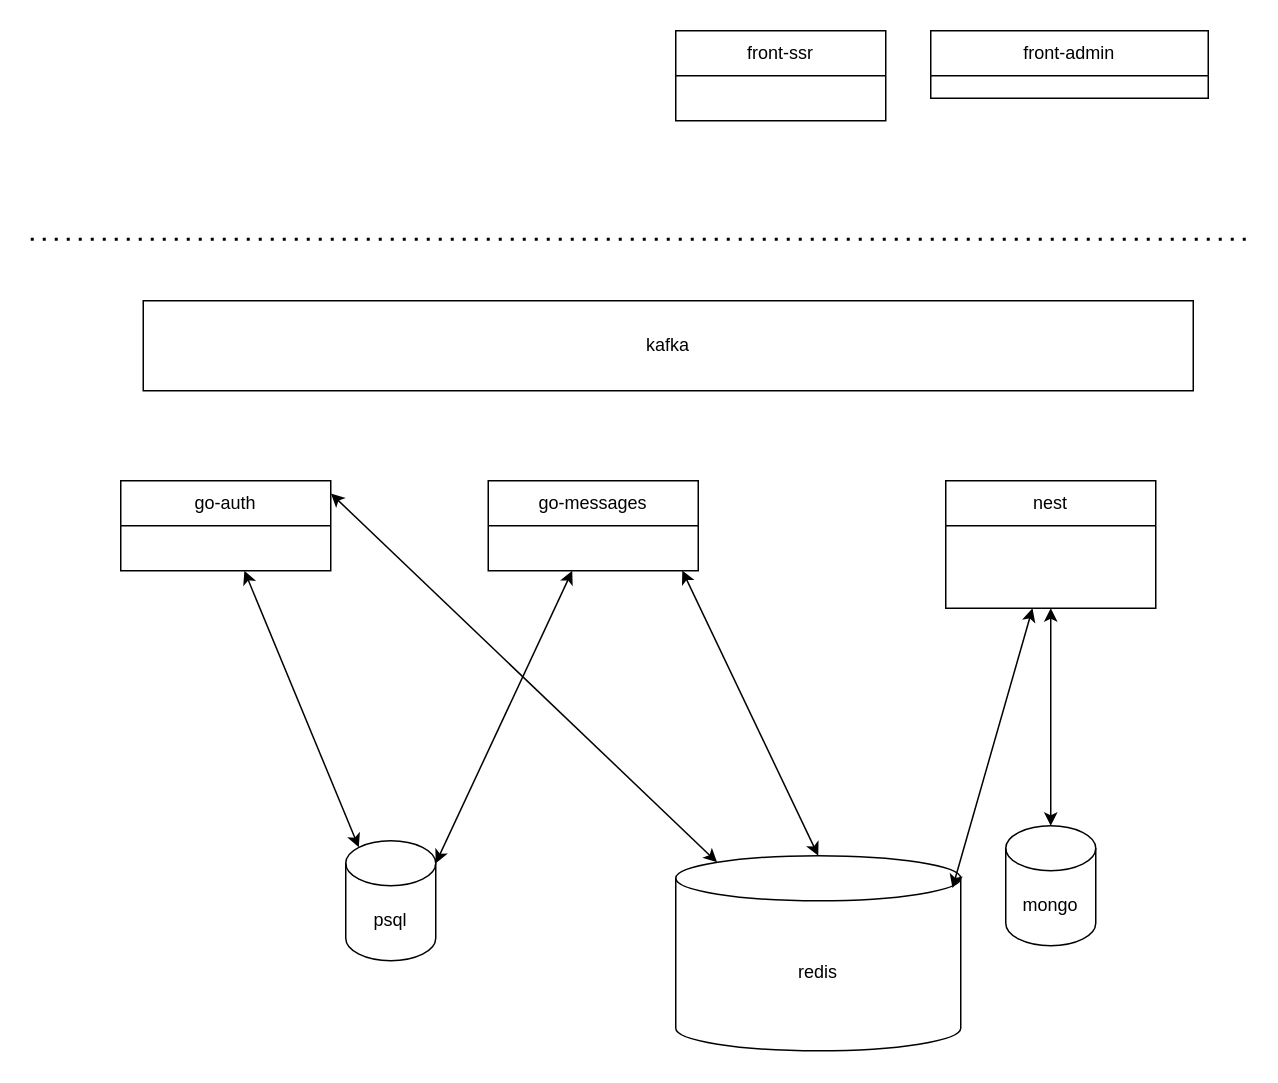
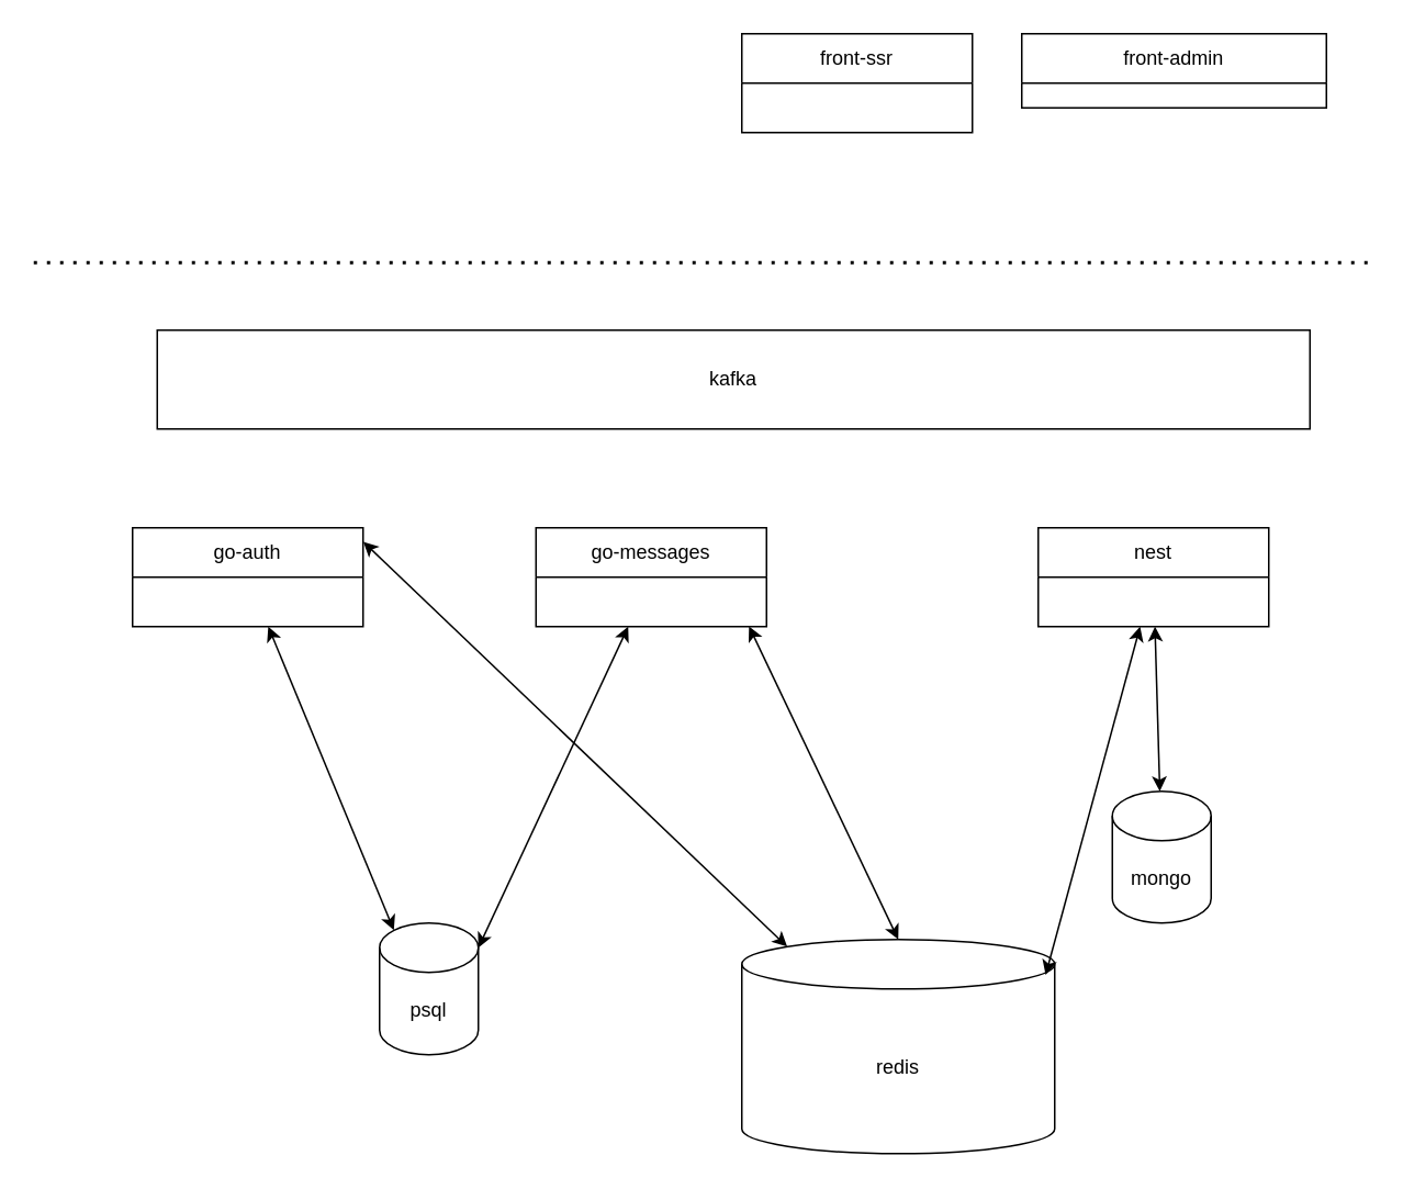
  <mxCell id="0" />
  <mxCell id="1" parent="0" />
  <mxCell id="2" value="go-auth" style="swimlane;fontStyle=0;childLayout=stackLayout;horizontal=1;startSize=30;horizontalStack=0;resizeParent=1;resizeParentMax=0;resizeLast=0;collapsible=1;marginBottom=0;whiteSpace=wrap;html=1;" vertex="1" parent="1"><mxGeometry x="80" y="320" width="140" height="60" as="geometry" /></mxCell>
  <mxCell id="3" value="go-messages" style="swimlane;fontStyle=0;childLayout=stackLayout;horizontal=1;startSize=30;horizontalStack=0;resizeParent=1;resizeParentMax=0;resizeLast=0;collapsible=1;marginBottom=0;whiteSpace=wrap;html=1;" vertex="1" parent="1"><mxGeometry x="325" y="320" width="140" height="60" as="geometry" /></mxCell>
- <mxCell id="4" value="nest" style="swimlane;fontStyle=0;childLayout=stackLayout;horizontal=1;startSize=30;horizontalStack=0;resizeParent=1;resizeParentMax=0;resizeLast=0;collapsible=1;marginBottom=0;whiteSpace=wrap;html=1;" vertex="1" parent="1"><mxGeometry x="630" y="320" width="140" height="85" as="geometry" /></mxCell>
+ <mxCell id="4" value="nest" style="swimlane;fontStyle=0;childLayout=stackLayout;horizontal=1;startSize=30;horizontalStack=0;resizeParent=1;resizeParentMax=0;resizeLast=0;collapsible=1;marginBottom=0;whiteSpace=wrap;html=1;" vertex="1" parent="1"><mxGeometry x="630" y="320" width="140" height="60" as="geometry" /></mxCell>
  <mxCell id="5" value="psql" style="shape=cylinder3;whiteSpace=wrap;html=1;boundedLbl=1;backgroundOutline=1;size=15;" vertex="1" parent="1"><mxGeometry x="230" y="560" width="60" height="80" as="geometry" /></mxCell>
- <mxCell id="6" value="mongo" style="shape=cylinder3;whiteSpace=wrap;html=1;boundedLbl=1;backgroundOutline=1;size=15;" vertex="1" parent="1"><mxGeometry x="670" y="550" width="60" height="80" as="geometry" /></mxCell>
+ <mxCell id="6" value="mongo" style="shape=cylinder3;whiteSpace=wrap;html=1;boundedLbl=1;backgroundOutline=1;size=15;" vertex="1" parent="1"><mxGeometry x="675" y="480" width="60" height="80" as="geometry" /></mxCell>
  <mxCell id="7" value="" style="endArrow=classic;startArrow=classic;html=1;" edge="1" parent="1" source="6" target="4"><mxGeometry width="50" height="50" relative="1" as="geometry"><mxPoint x="440" y="480" as="sourcePoint" /><mxPoint x="490" y="430" as="targetPoint" /></mxGeometry></mxCell>
  <mxCell id="8" value="" style="endArrow=classic;startArrow=classic;html=1;exitX=1;exitY=0;exitDx=0;exitDy=15;exitPerimeter=0;" edge="1" parent="1" source="5" target="3"><mxGeometry width="50" height="50" relative="1" as="geometry"><mxPoint x="440" y="480" as="sourcePoint" /><mxPoint x="490" y="430" as="targetPoint" /></mxGeometry></mxCell>
  <mxCell id="9" value="" style="endArrow=classic;startArrow=classic;html=1;exitX=0.145;exitY=0;exitDx=0;exitDy=4.35;exitPerimeter=0;" edge="1" parent="1" source="5" target="2"><mxGeometry width="50" height="50" relative="1" as="geometry"><mxPoint x="440" y="480" as="sourcePoint" /><mxPoint x="490" y="430" as="targetPoint" /></mxGeometry></mxCell>
  <mxCell id="10" value="kafka" style="rounded=0;whiteSpace=wrap;html=1;" vertex="1" parent="1"><mxGeometry x="95" y="200" width="700" height="60" as="geometry" /></mxCell>
  <mxCell id="11" value="redis" style="shape=cylinder3;whiteSpace=wrap;html=1;boundedLbl=1;backgroundOutline=1;size=15;" vertex="1" parent="1"><mxGeometry x="450" y="570" width="190" height="130" as="geometry" /></mxCell>
  <mxCell id="12" value="" style="endArrow=classic;startArrow=classic;html=1;exitX=0.5;exitY=0;exitDx=0;exitDy=0;exitPerimeter=0;entryX=0.924;entryY=0.995;entryDx=0;entryDy=0;entryPerimeter=0;" edge="1" parent="1" source="11"><mxGeometry width="50" height="50" relative="1" as="geometry"><mxPoint x="440" y="410" as="sourcePoint" /><mxPoint x="454.36" y="379.85" as="targetPoint" /></mxGeometry></mxCell>
  <mxCell id="13" value="" style="endArrow=classic;startArrow=classic;html=1;exitX=0.971;exitY=0.165;exitDx=0;exitDy=0;exitPerimeter=0;" edge="1" parent="1" source="11" target="4"><mxGeometry width="50" height="50" relative="1" as="geometry"><mxPoint x="500" y="560" as="sourcePoint" /><mxPoint x="464" y="450" as="targetPoint" /></mxGeometry></mxCell>
  <mxCell id="14" value="" style="endArrow=classic;startArrow=classic;html=1;exitX=0.145;exitY=0;exitDx=0;exitDy=4.35;exitPerimeter=0;entryX=1.001;entryY=0.142;entryDx=0;entryDy=0;entryPerimeter=0;" edge="1" parent="1" source="11" target="2"><mxGeometry width="50" height="50" relative="1" as="geometry"><mxPoint x="522" y="584" as="sourcePoint" /><mxPoint x="652" y="450" as="targetPoint" /></mxGeometry></mxCell>
  <mxCell id="15" value="front-&lt;span style=&quot;background-color: transparent;&quot;&gt;ssr&lt;/span&gt;" style="swimlane;fontStyle=0;childLayout=stackLayout;horizontal=1;startSize=30;horizontalStack=0;resizeParent=1;resizeParentMax=0;resizeLast=0;collapsible=1;marginBottom=0;whiteSpace=wrap;html=1;" vertex="1" parent="1"><mxGeometry x="450" y="20" width="140" height="60" as="geometry" /></mxCell>
  <mxCell id="16" value="front-admin" style="swimlane;fontStyle=0;childLayout=stackLayout;horizontal=1;startSize=30;horizontalStack=0;resizeParent=1;resizeParentMax=0;resizeLast=0;collapsible=1;marginBottom=0;whiteSpace=wrap;html=1;" vertex="1" parent="1"><mxGeometry x="620" y="20" width="185" height="45" as="geometry" /></mxCell>
  <mxCell id="17" value="" style="endArrow=none;dashed=1;html=1;dashPattern=1 3;strokeWidth=2;" edge="1" parent="1"><mxGeometry width="50" height="50" relative="1" as="geometry"><mxPoint x="20" y="159" as="sourcePoint" /><mxPoint x="830" y="159" as="targetPoint" /></mxGeometry></mxCell>
